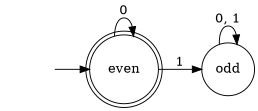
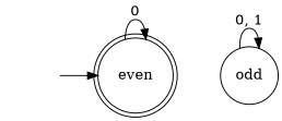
  digraph {
    rankdir=LR
    even [shape=doublecircle]
    odd [shape=circle]
    _nil [style=invis]
    even -> even [label=0]
-   even -> odd [label=1]
    odd -> odd [label="0, 1"]
    _nil -> even
  }
